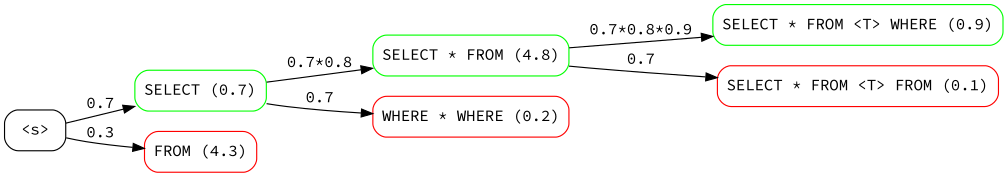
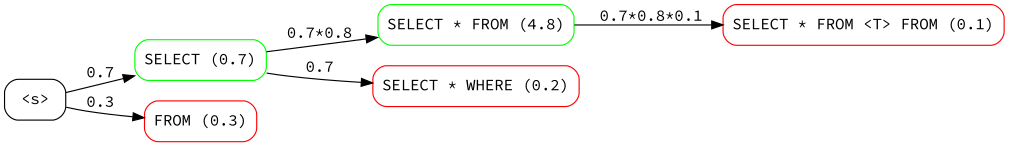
  digraph {
    fontname="Source Code Pro"
    rankdir=LR
    node [fontname="Source Code Pro" shape=box style=rounded color=green]
    edge [fontname="Source Code Pro"]
    n1 [label="&lt;s&gt;" color=""]
    n2 [label="SELECT (0.7)"]
-   n3 [color=red label="FROM (4.3)"]
+   n3 [color=red label="FROM (0.3)"]
    n4 [label="SELECT * FROM (4.8)"]
-   n5 [color=red label="WHERE * WHERE (0.2)"]
-   n6 [label="SELECT * FROM <T> WHERE (0.9)"]
+   n5 [color=red label="SELECT * WHERE (0.2)"]
    n7 [color=red label="SELECT * FROM <T> FROM (0.1)"]
    n1 -> n2 [label=0.7]
    n1 -> n3 [label=0.3]
    n2 -> n4 [label="0.7*0.8"]
    n2 -> n5 [label=0.7]
-   n4 -> n6 [label="0.7*0.8*0.9"]
-   n4 -> n7 [label=0.7]
+   n4 -> n7 [label="0.7*0.8*0.1"]
  }
